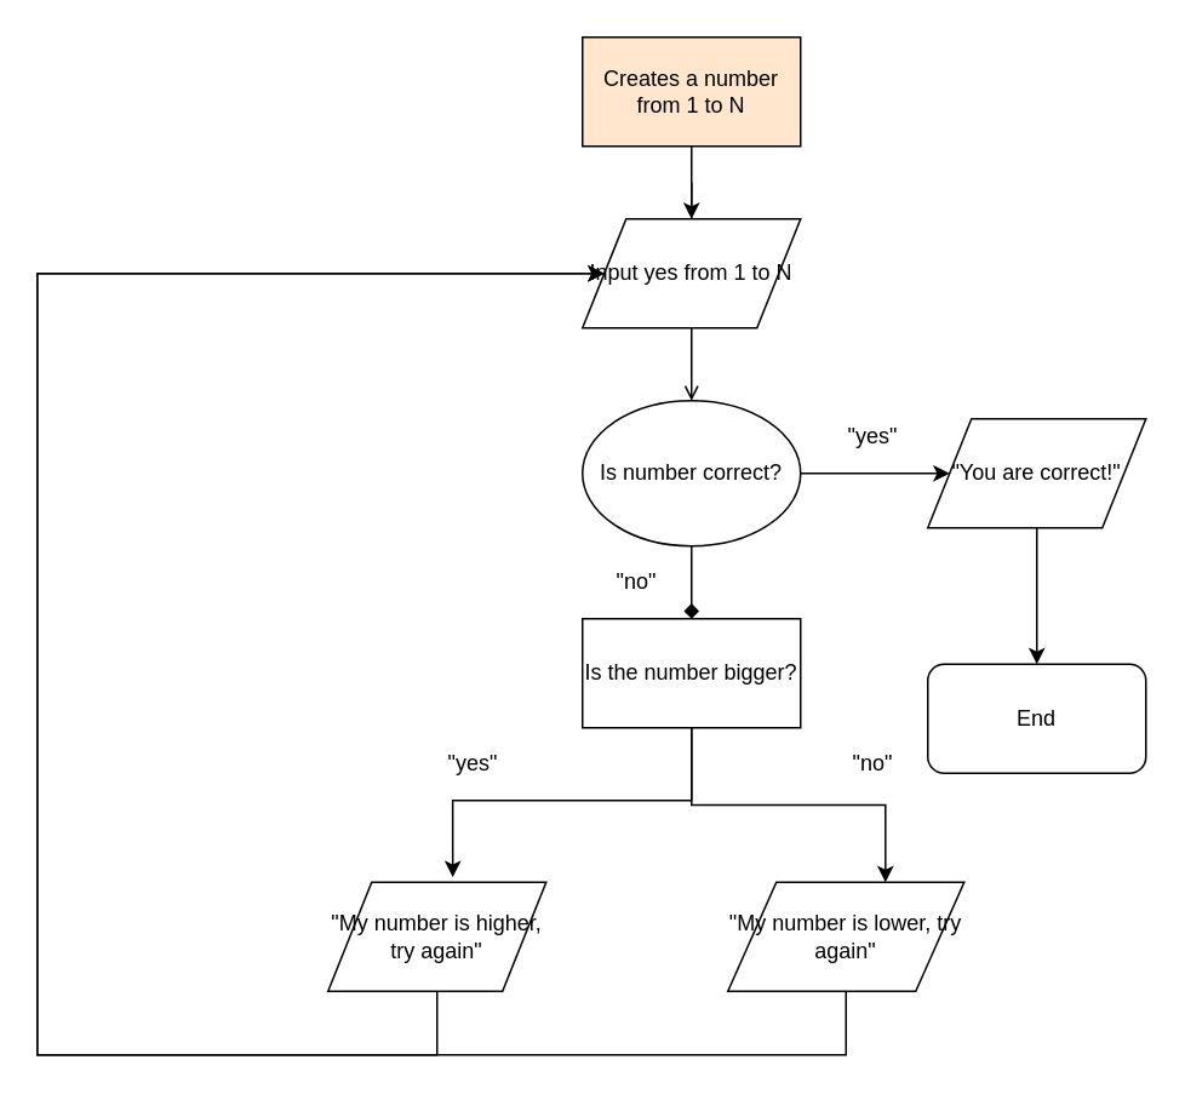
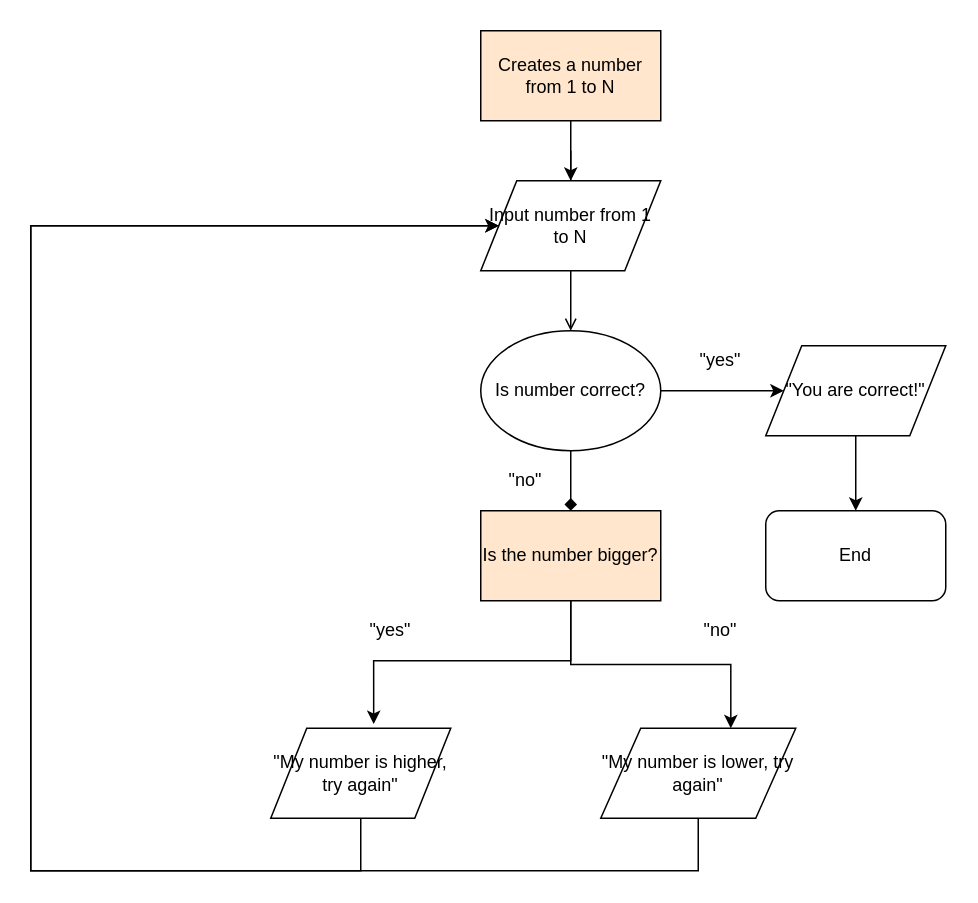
  <mxCell id="0" />
  <mxCell id="1" parent="0" />
  <mxCell id="2" style="edgeStyle=orthogonalEdgeStyle;rounded=0;orthogonalLoop=1;jettySize=auto;html=1;" edge="1" parent="1" source="3"><mxGeometry relative="1" as="geometry"><mxPoint x="380" y="120" as="targetPoint" /></mxGeometry></mxCell>
  <mxCell id="3" value="Creates a number from 1 to N" style="rounded=0;whiteSpace=wrap;html=1;fillColor=#ffe6cc;" vertex="1" parent="1"><mxGeometry x="320" y="20" width="120" height="60" as="geometry" /></mxCell>
  <mxCell id="4" value="" style="edgeStyle=orthogonalEdgeStyle;rounded=0;orthogonalLoop=1;jettySize=auto;html=1;" edge="1" parent="1" source="6"><mxGeometry relative="1" as="geometry"><mxPoint x="380" y="130" as="targetPoint" /></mxGeometry></mxCell>
  <mxCell id="5" style="edgeStyle=orthogonalEdgeStyle;rounded=0;orthogonalLoop=1;jettySize=auto;html=1;exitX=0.5;exitY=1;exitDx=0;exitDy=0;entryX=0.5;entryY=0;entryDx=0;entryDy=0;endArrow=open;" edge="1" parent="1" source="6" target="9"><mxGeometry relative="1" as="geometry" /></mxCell>
- <mxCell id="6" value="Input yes from 1 to N" style="shape=parallelogram;perimeter=parallelogramPerimeter;whiteSpace=wrap;html=1;" vertex="1" parent="1"><mxGeometry x="320" y="120" width="120" height="60" as="geometry" /></mxCell>
+ <mxCell id="6" value="Input number from 1 to N" style="shape=parallelogram;perimeter=parallelogramPerimeter;whiteSpace=wrap;html=1;" vertex="1" parent="1"><mxGeometry x="320" y="120" width="120" height="60" as="geometry" /></mxCell>
  <mxCell id="7" style="edgeStyle=orthogonalEdgeStyle;rounded=0;orthogonalLoop=1;jettySize=auto;html=1;entryX=0;entryY=0.5;entryDx=0;entryDy=0;" edge="1" parent="1" source="9" target="12"><mxGeometry relative="1" as="geometry" /></mxCell>
  <mxCell id="8" style="edgeStyle=orthogonalEdgeStyle;rounded=0;orthogonalLoop=1;jettySize=auto;html=1;entryX=0.5;entryY=0;entryDx=0;entryDy=0;endArrow=diamond;" edge="1" parent="1" source="9" target="17"><mxGeometry relative="1" as="geometry"><Array as="points" /></mxGeometry></mxCell>
  <mxCell id="9" value="Is number correct?" style="ellipse;whiteSpace=wrap;html=1;" vertex="1" parent="1"><mxGeometry x="320" y="220" width="120" height="80" as="geometry" /></mxCell>
  <mxCell id="10" value="&quot;yes&quot;" style="text;html=1;strokeColor=none;fillColor=none;align=center;verticalAlign=middle;whiteSpace=wrap;rounded=0;" vertex="1" parent="1"><mxGeometry x="460" y="230" width="40" height="20" as="geometry" /></mxCell>
  <mxCell id="11" style="edgeStyle=orthogonalEdgeStyle;rounded=0;orthogonalLoop=1;jettySize=auto;html=1;entryX=0.5;entryY=0;entryDx=0;entryDy=0;" edge="1" parent="1" source="12" target="13"><mxGeometry relative="1" as="geometry" /></mxCell>
  <mxCell id="12" value="&quot;You are correct!&quot;" style="shape=parallelogram;perimeter=parallelogramPerimeter;whiteSpace=wrap;html=1;" vertex="1" parent="1"><mxGeometry x="510" y="230" width="120" height="60" as="geometry" /></mxCell>
- <mxCell id="13" value="End" style="rounded=1;whiteSpace=wrap;html=1;" vertex="1" parent="1"><mxGeometry x="510" y="365" width="120" height="60" as="geometry" /></mxCell>
+ <mxCell id="13" value="End" style="rounded=1;whiteSpace=wrap;html=1;" vertex="1" parent="1"><mxGeometry x="510" y="340" width="120" height="60" as="geometry" /></mxCell>
  <mxCell id="14" value="&quot;no&quot;" style="text;html=1;strokeColor=none;fillColor=none;align=center;verticalAlign=middle;whiteSpace=wrap;rounded=0;" vertex="1" parent="1"><mxGeometry x="330" y="310" width="40" height="20" as="geometry" /></mxCell>
  <mxCell id="15" style="edgeStyle=orthogonalEdgeStyle;rounded=0;orthogonalLoop=1;jettySize=auto;html=1;entryX=0.572;entryY=-0.047;entryDx=0;entryDy=0;entryPerimeter=0;exitX=0.5;exitY=1;exitDx=0;exitDy=0;" edge="1" parent="1" source="17" target="19"><mxGeometry relative="1" as="geometry"><mxPoint x="200" y="315" as="sourcePoint" /><Array as="points"><mxPoint x="380" y="440" /><mxPoint x="249" y="440" /></Array></mxGeometry></mxCell>
  <mxCell id="16" style="edgeStyle=orthogonalEdgeStyle;rounded=0;orthogonalLoop=1;jettySize=auto;html=1;entryX=0.667;entryY=0;entryDx=0;entryDy=0;entryPerimeter=0;" edge="1" parent="1" source="17" target="21"><mxGeometry relative="1" as="geometry" /></mxCell>
- <mxCell id="17" value="Is the number bigger?" style="rounded=0;whiteSpace=wrap;html=1;" vertex="1" parent="1"><mxGeometry x="320" y="340" width="120" height="60" as="geometry" /></mxCell>
+ <mxCell id="17" value="Is the number bigger?" style="rounded=0;whiteSpace=wrap;html=1;fillColor=#ffe6cc;" vertex="1" parent="1"><mxGeometry x="320" y="340" width="120" height="60" as="geometry" /></mxCell>
  <mxCell id="18" style="edgeStyle=orthogonalEdgeStyle;rounded=0;orthogonalLoop=1;jettySize=auto;html=1;" edge="1" parent="1" source="19" target="6"><mxGeometry relative="1" as="geometry"><Array as="points"><mxPoint x="240" y="580" /><mxPoint x="20" y="580" /><mxPoint x="20" y="150" /></Array></mxGeometry></mxCell>
  <mxCell id="19" value="&quot;My number is higher, try again&quot;" style="shape=parallelogram;perimeter=parallelogramPerimeter;whiteSpace=wrap;html=1;" vertex="1" parent="1"><mxGeometry x="180" y="485" width="120" height="60" as="geometry" /></mxCell>
  <mxCell id="20" style="edgeStyle=orthogonalEdgeStyle;rounded=0;orthogonalLoop=1;jettySize=auto;html=1;entryX=0;entryY=0.5;entryDx=0;entryDy=0;" edge="1" parent="1" source="21" target="6"><mxGeometry relative="1" as="geometry"><Array as="points"><mxPoint x="465" y="580" /><mxPoint x="20" y="580" /><mxPoint x="20" y="150" /></Array></mxGeometry></mxCell>
  <mxCell id="21" value="&quot;My number is lower, try again&quot;" style="shape=parallelogram;perimeter=parallelogramPerimeter;whiteSpace=wrap;html=1;size=0.205;" vertex="1" parent="1"><mxGeometry x="400" y="485" width="130" height="60" as="geometry" /></mxCell>
  <mxCell id="22" value="&quot;yes&quot;" style="text;html=1;strokeColor=none;fillColor=none;align=center;verticalAlign=middle;whiteSpace=wrap;rounded=0;" vertex="1" parent="1"><mxGeometry x="240" y="410" width="40" height="20" as="geometry" /></mxCell>
  <mxCell id="23" value="&quot;no&quot;" style="text;html=1;strokeColor=none;fillColor=none;align=center;verticalAlign=middle;whiteSpace=wrap;rounded=0;" vertex="1" parent="1"><mxGeometry x="460" y="410" width="40" height="20" as="geometry" /></mxCell>
